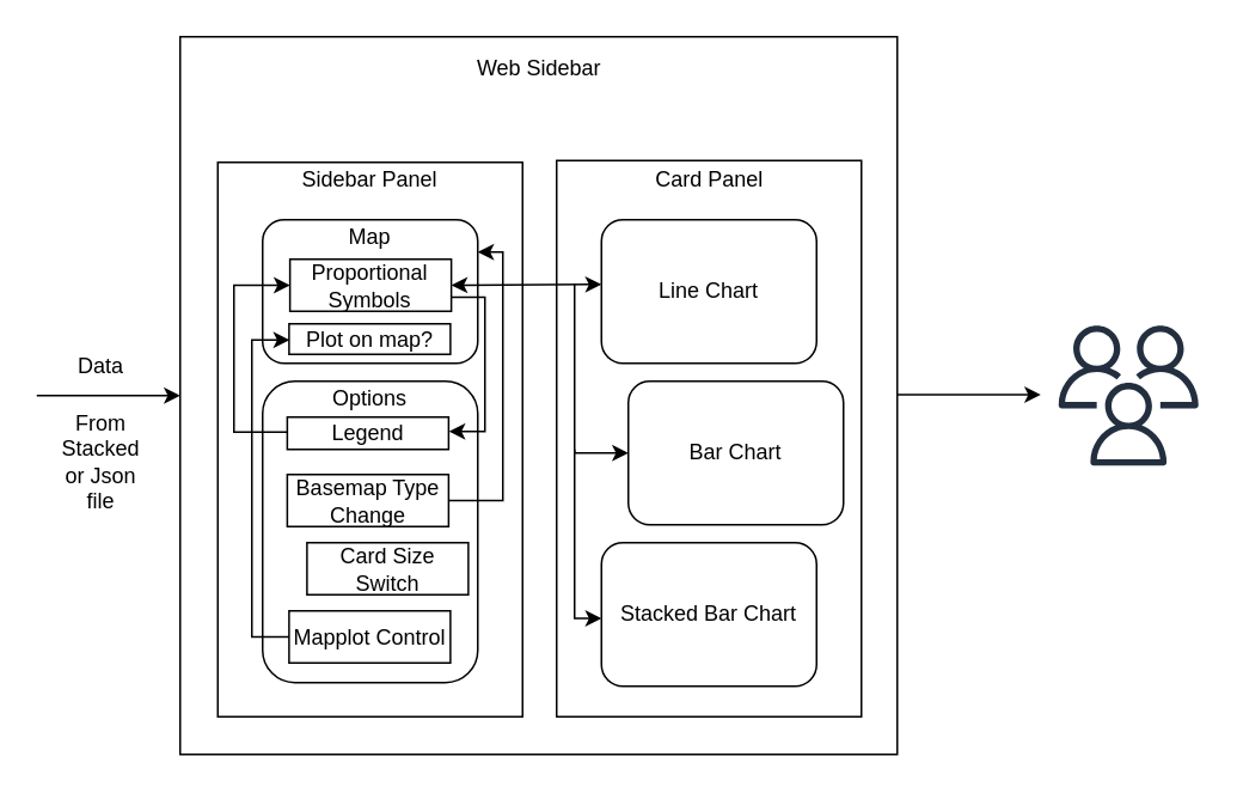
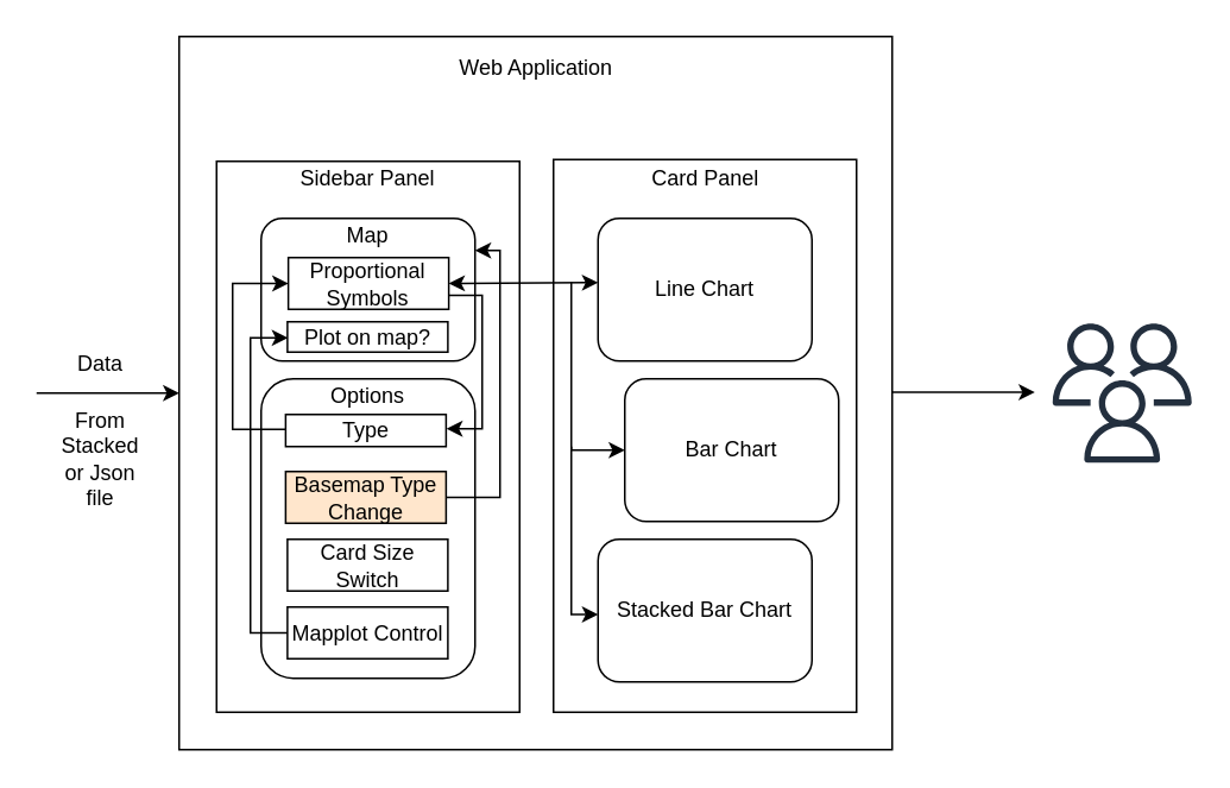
  <mxCell id="0" />
  <mxCell id="1" parent="0" />
  <mxCell id="2" value="" style="whiteSpace=wrap;html=1;aspect=fixed;" vertex="1" parent="1"><mxGeometry x="100" y="20" width="400" height="400" as="geometry" /></mxCell>
- <mxCell id="3" value="Web Sidebar" style="text;html=1;strokeColor=none;fillColor=none;align=center;verticalAlign=middle;whiteSpace=wrap;rounded=0;" vertex="1" parent="1"><mxGeometry x="243.5" y="28" width="113" height="20" as="geometry" /></mxCell>
+ <mxCell id="3" value="Web Application" style="text;html=1;strokeColor=none;fillColor=none;align=center;verticalAlign=middle;whiteSpace=wrap;rounded=0;" vertex="1" parent="1"><mxGeometry x="243.5" y="28" width="113" height="20" as="geometry" /></mxCell>
  <mxCell id="4" value="" style="endArrow=classic;html=1;entryX=0;entryY=0.5;entryDx=0;entryDy=0;" edge="1" parent="1" target="2"><mxGeometry width="50" height="50" relative="1" as="geometry"><mxPoint x="20" y="220" as="sourcePoint" /><mxPoint x="20" y="200" as="targetPoint" /><Array as="points" /></mxGeometry></mxCell>
  <mxCell id="5" value="Data" style="text;html=1;strokeColor=none;fillColor=none;align=center;verticalAlign=middle;whiteSpace=wrap;rounded=0;" vertex="1" parent="1"><mxGeometry x="36" y="194" width="40" height="20" as="geometry" /></mxCell>
  <mxCell id="6" value="From Stacked or Json file" style="text;html=1;strokeColor=none;fillColor=none;align=center;verticalAlign=middle;whiteSpace=wrap;rounded=0;" vertex="1" parent="1"><mxGeometry x="36" y="247" width="40" height="20" as="geometry" /></mxCell>
  <mxCell id="7" value="" style="outlineConnect=0;fontColor=#232F3E;gradientColor=none;fillColor=#232F3E;strokeColor=none;dashed=0;verticalLabelPosition=bottom;verticalAlign=top;align=center;html=1;fontSize=12;fontStyle=0;aspect=fixed;pointerEvents=1;shape=mxgraph.aws4.users;" vertex="1" parent="1"><mxGeometry x="590" y="181" width="78" height="78" as="geometry" /></mxCell>
  <mxCell id="8" value="" style="endArrow=classic;html=1;entryX=0;entryY=0.5;entryDx=0;entryDy=0;" edge="1" parent="1"><mxGeometry width="50" height="50" relative="1" as="geometry"><mxPoint x="500" y="219.5" as="sourcePoint" /><mxPoint x="580" y="219.5" as="targetPoint" /><Array as="points" /></mxGeometry></mxCell>
  <mxCell id="9" value="" style="rounded=0;whiteSpace=wrap;html=1;" vertex="1" parent="1"><mxGeometry x="310" y="89" width="170" height="310" as="geometry" /></mxCell>
  <mxCell id="10" value="Card Panel" style="text;html=1;strokeColor=none;fillColor=none;align=center;verticalAlign=middle;whiteSpace=wrap;rounded=0;" vertex="1" parent="1"><mxGeometry x="362.5" y="90" width="65" height="20" as="geometry" /></mxCell>
  <mxCell id="11" value="" style="rounded=0;whiteSpace=wrap;html=1;" vertex="1" parent="1"><mxGeometry x="121" y="90" width="170" height="309" as="geometry" /></mxCell>
  <mxCell id="12" value="Sidebar Panel" style="text;html=1;strokeColor=none;fillColor=none;align=center;verticalAlign=middle;whiteSpace=wrap;rounded=0;" vertex="1" parent="1"><mxGeometry x="162.25" y="90" width="87.5" height="20" as="geometry" /></mxCell>
  <mxCell id="13" value="Line Chart" style="rounded=1;whiteSpace=wrap;html=1;" vertex="1" parent="1"><mxGeometry x="335" y="122" width="120" height="80" as="geometry" /></mxCell>
  <mxCell id="14" value="Bar Chart" style="rounded=1;whiteSpace=wrap;html=1;" vertex="1" parent="1"><mxGeometry x="350" y="212" width="120" height="80" as="geometry" /></mxCell>
  <mxCell id="15" value="Stacked Bar Chart" style="rounded=1;whiteSpace=wrap;html=1;" vertex="1" parent="1"><mxGeometry x="335" y="302" width="120" height="80" as="geometry" /></mxCell>
  <mxCell id="16" value="" style="rounded=1;whiteSpace=wrap;html=1;" vertex="1" parent="1"><mxGeometry x="146" y="122" width="120" height="80" as="geometry" /></mxCell>
  <mxCell id="17" value="&lt;span style=&quot;color: rgba(0 , 0 , 0 , 0) ; font-family: monospace ; font-size: 0px&quot;&gt;%3CmxGraphModel%3E%3Croot%3E%3CmxCell%20id%3D%220%22%2F%3E%3CmxCell%20id%3D%221%22%20parent%3D%220%22%2F%3E%3CmxCell%20id%3D%222%22%20value%3D%22Proportional%20Symbols%22%20style%3D%22rounded%3D0%3BwhiteSpace%3Dwrap%3Bhtml%3D1%3B%22%20vertex%3D%221%22%20parent%3D%221%22%3E%3CmxGeometry%20x%3D%22261.25%22%20y%3D%22244%22%20width%3D%2290%22%20height%3D%2229%22%20as%3D%22geometry%22%2F%3E%3C%2FmxCell%3E%3C%2Froot%3E%3C%2FmxGraphModel%3E&lt;/span&gt;" style="rounded=1;whiteSpace=wrap;html=1;" vertex="1" parent="1"><mxGeometry x="146" y="212" width="120" height="168" as="geometry" /></mxCell>
  <mxCell id="18" value="Map" style="text;html=1;align=center;verticalAlign=middle;whiteSpace=wrap;rounded=0;" vertex="1" parent="1"><mxGeometry x="186" y="122" width="40" height="20" as="geometry" /></mxCell>
  <mxCell id="19" value="Proportional Symbols" style="rounded=0;whiteSpace=wrap;html=1;" vertex="1" parent="1"><mxGeometry x="161.25" y="144" width="90" height="29" as="geometry" /></mxCell>
  <mxCell id="20" value="Plot on map?" style="rounded=0;whiteSpace=wrap;html=1;" vertex="1" parent="1"><mxGeometry x="160.75" y="180" width="90" height="17" as="geometry" /></mxCell>
  <mxCell id="21" value="Options" style="text;html=1;strokeColor=none;fillColor=none;align=center;verticalAlign=middle;whiteSpace=wrap;rounded=0;" vertex="1" parent="1"><mxGeometry x="185.75" y="212" width="40" height="20" as="geometry" /></mxCell>
  <mxCell id="22" value="" style="edgeStyle=orthogonalEdgeStyle;rounded=0;orthogonalLoop=1;jettySize=auto;html=1;entryX=0;entryY=0.5;entryDx=0;entryDy=0;" edge="1" parent="1" target="19"><mxGeometry relative="1" as="geometry"><mxPoint x="159.75" y="240.33" as="sourcePoint" /><mxPoint x="159.75" y="200.33" as="targetPoint" /><Array as="points"><mxPoint x="130" y="241" /><mxPoint x="130" y="159" /></Array></mxGeometry></mxCell>
- <mxCell id="23" value="Legend" style="rounded=0;whiteSpace=wrap;html=1;" vertex="1" parent="1"><mxGeometry x="159.75" y="232" width="90" height="18" as="geometry" /></mxCell>
+ <mxCell id="23" value="Type" style="rounded=0;whiteSpace=wrap;html=1;" vertex="1" parent="1"><mxGeometry x="159.75" y="232" width="90" height="18" as="geometry" /></mxCell>
  <mxCell id="24" value="" style="edgeStyle=orthogonalEdgeStyle;rounded=0;orthogonalLoop=1;jettySize=auto;html=1;" edge="1" parent="1" source="25" target="16"><mxGeometry relative="1" as="geometry"><Array as="points"><mxPoint x="280" y="279" /><mxPoint x="280" y="140" /></Array></mxGeometry></mxCell>
- <mxCell id="25" value="Basemap Type Change" style="rounded=0;whiteSpace=wrap;html=1;" vertex="1" parent="1"><mxGeometry x="159.75" y="264" width="90" height="29" as="geometry" /></mxCell>
- <mxCell id="26" value="Card Size Switch" style="rounded=0;whiteSpace=wrap;html=1;" vertex="1" parent="1"><mxGeometry x="170.75" y="302" width="90" height="29" as="geometry" /></mxCell>
+ <mxCell id="25" value="Basemap Type Change" style="rounded=0;whiteSpace=wrap;html=1;fillColor=#ffe6cc;" vertex="1" parent="1"><mxGeometry x="159.75" y="264" width="90" height="29" as="geometry" /></mxCell>
+ <mxCell id="26" value="Card Size Switch" style="rounded=0;whiteSpace=wrap;html=1;" vertex="1" parent="1"><mxGeometry x="160.75" y="302" width="90" height="29" as="geometry" /></mxCell>
  <mxCell id="27" value="Mapplot Control" style="rounded=0;whiteSpace=wrap;html=1;" vertex="1" parent="1"><mxGeometry x="160.75" y="340" width="90" height="29" as="geometry" /></mxCell>
  <mxCell id="28" value="" style="edgeStyle=orthogonalEdgeStyle;rounded=0;orthogonalLoop=1;jettySize=auto;html=1;" edge="1" parent="1"><mxGeometry relative="1" as="geometry"><mxPoint x="251.25" y="165.17" as="sourcePoint" /><mxPoint x="250" y="240" as="targetPoint" /><Array as="points"><mxPoint x="270" y="166" /><mxPoint x="270" y="240" /></Array></mxGeometry></mxCell>
  <mxCell id="29" value="" style="edgeStyle=orthogonalEdgeStyle;rounded=0;orthogonalLoop=1;jettySize=auto;html=1;exitX=0;exitY=0.5;exitDx=0;exitDy=0;" edge="1" parent="1" source="27"><mxGeometry relative="1" as="geometry"><mxPoint x="159.58" y="270" as="sourcePoint" /><mxPoint x="161" y="189" as="targetPoint" /><Array as="points"><mxPoint x="140" y="355" /><mxPoint x="140" y="189" /></Array></mxGeometry></mxCell>
  <mxCell id="30" value="" style="endArrow=classic;startArrow=classic;html=1;exitX=1;exitY=0.5;exitDx=0;exitDy=0;" edge="1" parent="1" source="19"><mxGeometry width="50" height="50" relative="1" as="geometry"><mxPoint x="256.25" y="158.08" as="sourcePoint" /><mxPoint x="335" y="158" as="targetPoint" /><Array as="points" /></mxGeometry></mxCell>
  <mxCell id="31" value="" style="edgeStyle=orthogonalEdgeStyle;rounded=0;orthogonalLoop=1;jettySize=auto;html=1;entryX=0;entryY=0.5;entryDx=0;entryDy=0;" edge="1" parent="1" target="14"><mxGeometry relative="1" as="geometry"><mxPoint x="320" y="157.67" as="sourcePoint" /><mxPoint x="330" y="232" as="targetPoint" /><Array as="points"><mxPoint x="320" y="252" /></Array></mxGeometry></mxCell>
  <mxCell id="32" value="" style="edgeStyle=orthogonalEdgeStyle;rounded=0;orthogonalLoop=1;jettySize=auto;html=1;entryX=0;entryY=0.5;entryDx=0;entryDy=0;" edge="1" parent="1"><mxGeometry relative="1" as="geometry"><mxPoint x="320" y="250" as="sourcePoint" /><mxPoint x="335" y="344.167" as="targetPoint" /><Array as="points"><mxPoint x="320" y="344" /></Array></mxGeometry></mxCell>
